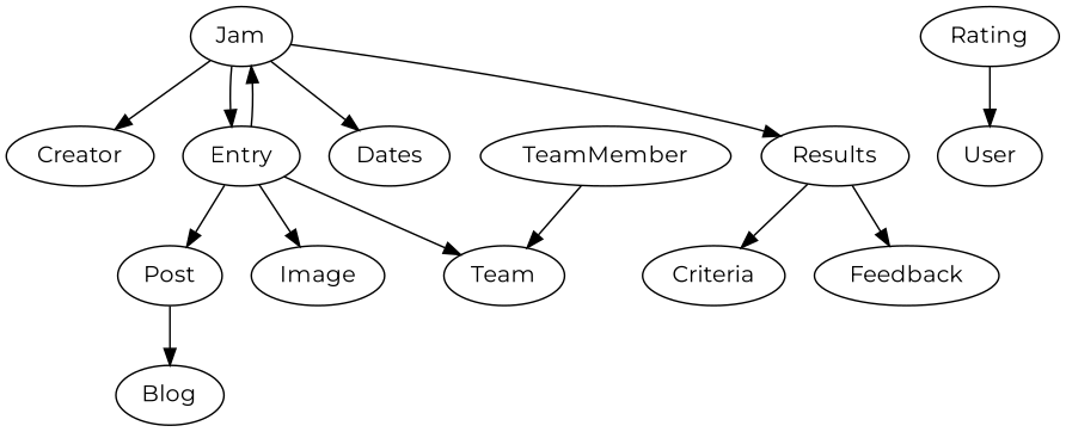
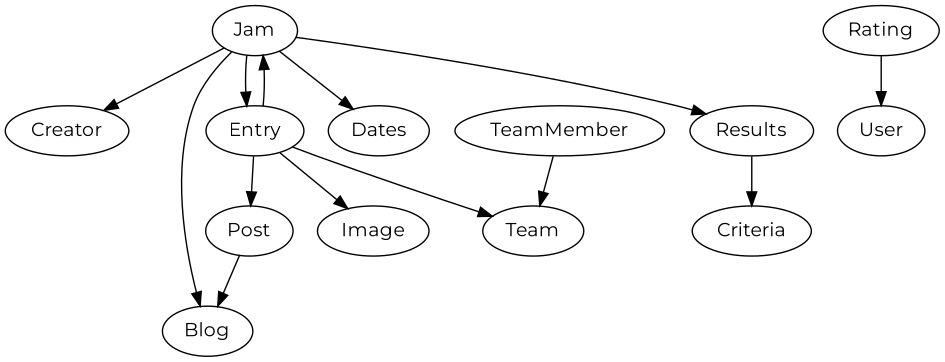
  digraph {
    fontname=Montserrat
    node [fontname=Montserrat]
    edge [fontname=Montserrat]
    Jam
    Creator
    Blog
    Entry
    Dates
    Results
    Team
    Post
    Image
    Criteria
-   Feedback
    TeamMember
    Rating
    User
    Jam -> Creator
+   Jam -> Blog
    Jam -> Entry
    Jam -> Dates
    Jam -> Results
    Entry -> Jam
    Entry -> Team
    Entry -> Post
    Entry -> Image
    Results -> Criteria
-   Results -> Feedback
    Post -> Blog
    TeamMember -> Team
    Rating -> User
  }
